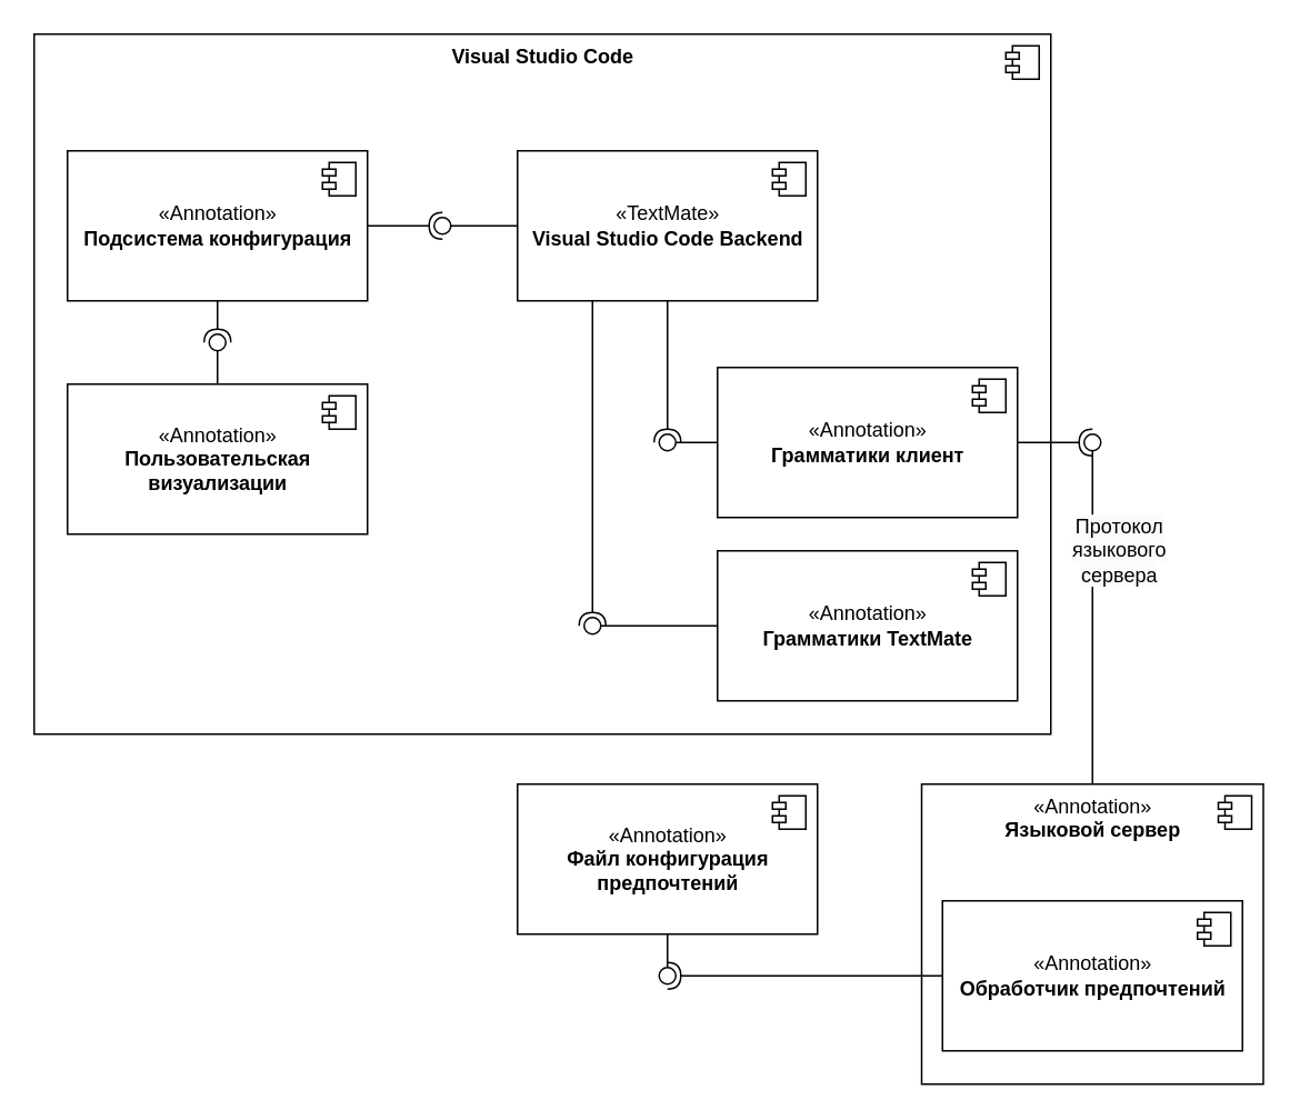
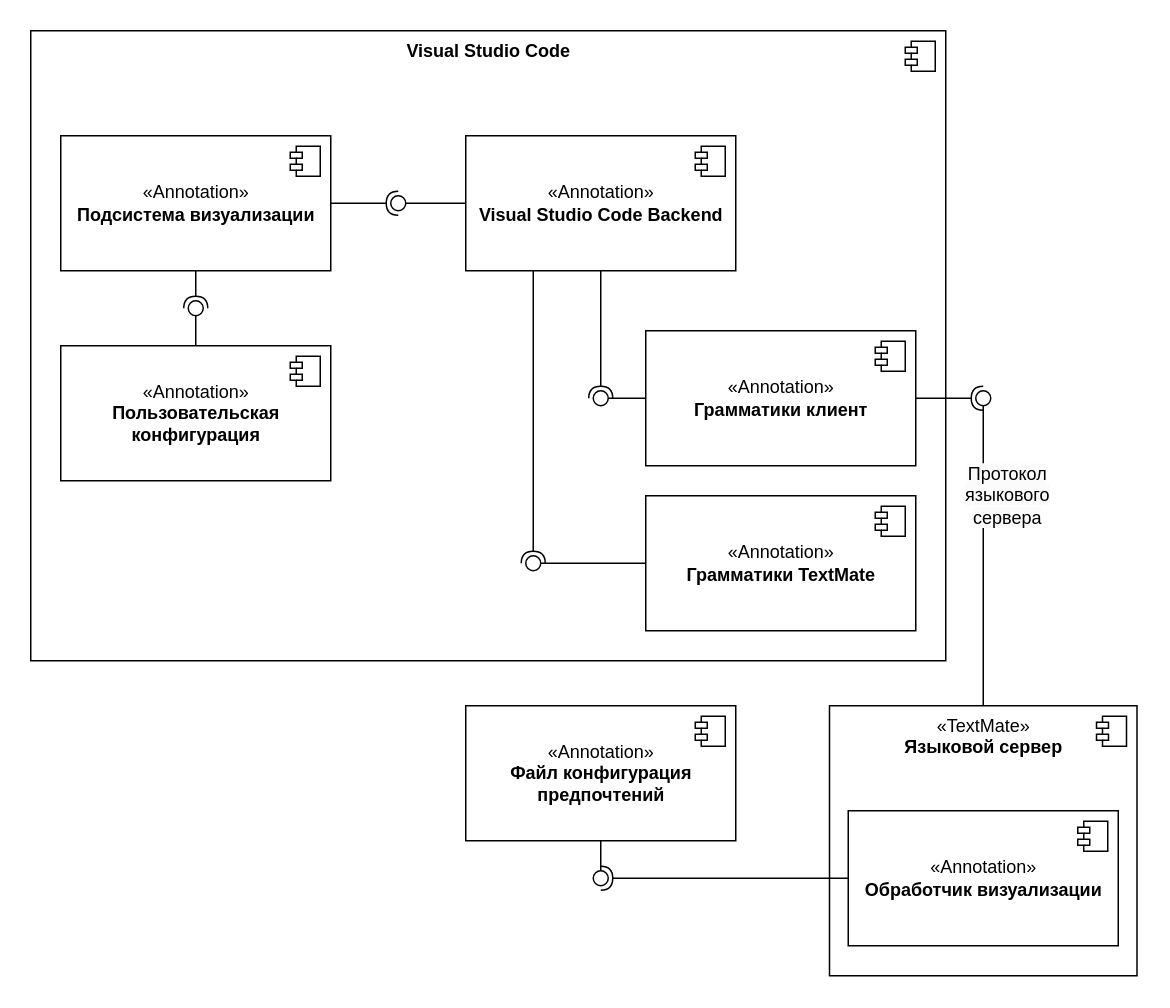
  <mxCell id="0" />
  <mxCell id="1" parent="0" />
  <mxCell id="2" value="Visual Studio Code" style="html=1;dropTarget=0;verticalAlign=top;fontStyle=1" vertex="1" parent="1"><mxGeometry x="20" y="20" width="610" height="420" as="geometry" /></mxCell>
  <mxCell id="3" value="" style="shape=module;jettyWidth=8;jettyHeight=4;" vertex="1" parent="2"><mxGeometry x="1" width="20" height="20" relative="1" as="geometry"><mxPoint x="-27" y="7" as="offset" /></mxGeometry></mxCell>
  <mxCell id="4" value="«Annotation»&lt;br&gt;&lt;b&gt;Грамматики клиент&lt;/b&gt;" style="html=1;dropTarget=0;" vertex="1" parent="1"><mxGeometry x="430" y="220" width="180" height="90" as="geometry" /></mxCell>
  <mxCell id="5" value="" style="shape=module;jettyWidth=8;jettyHeight=4;" vertex="1" parent="4"><mxGeometry x="1" width="20" height="20" relative="1" as="geometry"><mxPoint x="-27" y="7" as="offset" /></mxGeometry></mxCell>
- <mxCell id="6" value="«Annotation»&lt;br&gt;&lt;b&gt;Языковой сервер&lt;/b&gt;" style="html=1;dropTarget=0;verticalAlign=top;" vertex="1" parent="1"><mxGeometry x="552.5" y="470" width="205" height="180" as="geometry" /></mxCell>
+ <mxCell id="6" value="«TextMate»&lt;br&gt;&lt;b&gt;Языковой сервер&lt;/b&gt;" style="html=1;dropTarget=0;verticalAlign=top;" vertex="1" parent="1"><mxGeometry x="552.5" y="470" width="205" height="180" as="geometry" /></mxCell>
  <mxCell id="7" value="" style="shape=module;jettyWidth=8;jettyHeight=4;" vertex="1" parent="6"><mxGeometry x="1" width="20" height="20" relative="1" as="geometry"><mxPoint x="-27" y="7" as="offset" /></mxGeometry></mxCell>
  <mxCell id="8" value="" style="rounded=0;orthogonalLoop=1;jettySize=auto;html=1;endArrow=none;endFill=0;sketch=0;sourcePerimeterSpacing=0;targetPerimeterSpacing=0;" edge="1" parent="1" source="6" target="11"><mxGeometry relative="1" as="geometry"><mxPoint x="730" y="415" as="sourcePoint" /></mxGeometry></mxCell>
  <mxCell id="9" value="&lt;span style=&quot;font-size: 12px; background-color: rgb(251, 251, 251);&quot;&gt;Протокол&lt;/span&gt;&lt;br style=&quot;border-color: var(--border-color); font-size: 12px; background-color: rgb(251, 251, 251);&quot;&gt;&lt;span style=&quot;font-size: 12px; background-color: rgb(251, 251, 251);&quot;&gt;языкового &lt;br&gt;сервера&lt;/span&gt;" style="edgeLabel;html=1;align=center;verticalAlign=middle;resizable=0;points=[];" vertex="1" connectable="0" parent="8"><mxGeometry x="0.404" y="1" relative="1" as="geometry"><mxPoint x="16" y="-1" as="offset" /></mxGeometry></mxCell>
  <mxCell id="10" value="" style="rounded=0;orthogonalLoop=1;jettySize=auto;html=1;endArrow=halfCircle;endFill=0;entryX=0.5;entryY=0.5;endSize=6;strokeWidth=1;sketch=0;" edge="1" parent="1" source="4" target="11"><mxGeometry relative="1" as="geometry"><mxPoint x="770" y="415" as="sourcePoint" /></mxGeometry></mxCell>
  <mxCell id="11" value="" style="ellipse;whiteSpace=wrap;html=1;align=center;aspect=fixed;resizable=0;points=[];outlineConnect=0;sketch=0;" vertex="1" parent="1"><mxGeometry x="650" y="260" width="10" height="10" as="geometry" /></mxCell>
  <mxCell id="12" value="«Annotation»&lt;br&gt;&lt;b&gt;Грамматики TextMate&lt;/b&gt;" style="html=1;dropTarget=0;" vertex="1" parent="1"><mxGeometry x="430" y="330" width="180" height="90" as="geometry" /></mxCell>
  <mxCell id="13" value="" style="shape=module;jettyWidth=8;jettyHeight=4;" vertex="1" parent="12"><mxGeometry x="1" width="20" height="20" relative="1" as="geometry"><mxPoint x="-27" y="7" as="offset" /></mxGeometry></mxCell>
- <mxCell id="14" value="«Annotation»&lt;br&gt;&lt;b&gt;Подсистема конфигурация&lt;/b&gt;" style="html=1;dropTarget=0;" vertex="1" parent="1"><mxGeometry x="40" y="90" width="180" height="90" as="geometry" /></mxCell>
+ <mxCell id="14" value="«Annotation»&lt;br&gt;&lt;b&gt;Подсистема визуализации&lt;/b&gt;" style="html=1;dropTarget=0;" vertex="1" parent="1"><mxGeometry x="40" y="90" width="180" height="90" as="geometry" /></mxCell>
  <mxCell id="15" value="" style="shape=module;jettyWidth=8;jettyHeight=4;" vertex="1" parent="14"><mxGeometry x="1" width="20" height="20" relative="1" as="geometry"><mxPoint x="-27" y="7" as="offset" /></mxGeometry></mxCell>
- <mxCell id="16" value="«TextMate»&lt;br&gt;&lt;b&gt;Visual Studio Code Backend&lt;/b&gt;" style="html=1;dropTarget=0;" vertex="1" parent="1"><mxGeometry x="310" y="90" width="180" height="90" as="geometry" /></mxCell>
+ <mxCell id="16" value="«Annotation»&lt;br&gt;&lt;b&gt;Visual Studio Code Backend&lt;/b&gt;" style="html=1;dropTarget=0;" vertex="1" parent="1"><mxGeometry x="310" y="90" width="180" height="90" as="geometry" /></mxCell>
  <mxCell id="17" value="" style="shape=module;jettyWidth=8;jettyHeight=4;" vertex="1" parent="16"><mxGeometry x="1" width="20" height="20" relative="1" as="geometry"><mxPoint x="-27" y="7" as="offset" /></mxGeometry></mxCell>
- <mxCell id="18" value="«Annotation»&lt;br&gt;&lt;b&gt;Пользовательская &lt;br&gt;визуализации&lt;/b&gt;" style="html=1;dropTarget=0;" vertex="1" parent="1"><mxGeometry x="40" y="230" width="180" height="90" as="geometry" /></mxCell>
+ <mxCell id="18" value="«Annotation»&lt;br&gt;&lt;b&gt;Пользовательская &lt;br&gt;конфигурация&lt;/b&gt;" style="html=1;dropTarget=0;" vertex="1" parent="1"><mxGeometry x="40" y="230" width="180" height="90" as="geometry" /></mxCell>
  <mxCell id="19" value="" style="shape=module;jettyWidth=8;jettyHeight=4;" vertex="1" parent="18"><mxGeometry x="1" width="20" height="20" relative="1" as="geometry"><mxPoint x="-27" y="7" as="offset" /></mxGeometry></mxCell>
  <mxCell id="20" value="" style="rounded=0;orthogonalLoop=1;jettySize=auto;html=1;endArrow=none;endFill=0;sketch=0;sourcePerimeterSpacing=0;targetPerimeterSpacing=0;" edge="1" parent="1" source="18" target="22"><mxGeometry relative="1" as="geometry"><mxPoint x="70" y="255" as="sourcePoint" /></mxGeometry></mxCell>
  <mxCell id="21" value="" style="rounded=0;orthogonalLoop=1;jettySize=auto;html=1;endArrow=halfCircle;endFill=0;entryX=0.5;entryY=0.5;endSize=6;strokeWidth=1;sketch=0;" edge="1" parent="1" source="14" target="22"><mxGeometry relative="1" as="geometry"><mxPoint x="110" y="255" as="sourcePoint" /></mxGeometry></mxCell>
  <mxCell id="22" value="" style="ellipse;whiteSpace=wrap;html=1;align=center;aspect=fixed;resizable=0;points=[];outlineConnect=0;sketch=0;" vertex="1" parent="1"><mxGeometry x="125" y="200" width="10" height="10" as="geometry" /></mxCell>
  <mxCell id="23" value="" style="rounded=0;orthogonalLoop=1;jettySize=auto;html=1;endArrow=none;endFill=0;sketch=0;sourcePerimeterSpacing=0;targetPerimeterSpacing=0;" edge="1" parent="1" source="4" target="25"><mxGeometry relative="1" as="geometry"><mxPoint x="450" y="475" as="sourcePoint" /></mxGeometry></mxCell>
  <mxCell id="24" value="" style="rounded=0;orthogonalLoop=1;jettySize=auto;html=1;endArrow=halfCircle;endFill=0;entryX=0.5;entryY=0.5;endSize=6;strokeWidth=1;sketch=0;" edge="1" parent="1" source="16" target="25"><mxGeometry relative="1" as="geometry"><mxPoint x="490" y="475" as="sourcePoint" /></mxGeometry></mxCell>
  <mxCell id="25" value="" style="ellipse;whiteSpace=wrap;html=1;align=center;aspect=fixed;resizable=0;points=[];outlineConnect=0;sketch=0;" vertex="1" parent="1"><mxGeometry x="395" y="260" width="10" height="10" as="geometry" /></mxCell>
  <mxCell id="26" value="" style="rounded=0;orthogonalLoop=1;jettySize=auto;html=1;endArrow=none;endFill=0;sketch=0;sourcePerimeterSpacing=0;targetPerimeterSpacing=0;" edge="1" parent="1" source="12" target="28"><mxGeometry relative="1" as="geometry"><mxPoint x="370" y="485" as="sourcePoint" /></mxGeometry></mxCell>
  <mxCell id="27" value="" style="rounded=0;orthogonalLoop=1;jettySize=auto;html=1;endArrow=halfCircle;endFill=0;entryX=0.5;entryY=0.5;endSize=6;strokeWidth=1;sketch=0;exitX=0.25;exitY=1;exitDx=0;exitDy=0;" edge="1" parent="1" source="16" target="28"><mxGeometry relative="1" as="geometry"><mxPoint x="410" y="485" as="sourcePoint" /></mxGeometry></mxCell>
  <mxCell id="28" value="" style="ellipse;whiteSpace=wrap;html=1;align=center;aspect=fixed;resizable=0;points=[];outlineConnect=0;sketch=0;" vertex="1" parent="1"><mxGeometry x="350" y="370" width="10" height="10" as="geometry" /></mxCell>
  <mxCell id="29" value="" style="rounded=0;orthogonalLoop=1;jettySize=auto;html=1;endArrow=none;endFill=0;sketch=0;sourcePerimeterSpacing=0;targetPerimeterSpacing=0;" edge="1" parent="1" source="16" target="31"><mxGeometry relative="1" as="geometry"><mxPoint x="210" y="475" as="sourcePoint" /></mxGeometry></mxCell>
  <mxCell id="30" value="" style="rounded=0;orthogonalLoop=1;jettySize=auto;html=1;endArrow=halfCircle;endFill=0;entryX=0.5;entryY=0.5;endSize=6;strokeWidth=1;sketch=0;" edge="1" parent="1" source="14" target="31"><mxGeometry relative="1" as="geometry"><mxPoint x="250" y="475" as="sourcePoint" /></mxGeometry></mxCell>
  <mxCell id="31" value="" style="ellipse;whiteSpace=wrap;html=1;align=center;aspect=fixed;resizable=0;points=[];outlineConnect=0;sketch=0;" vertex="1" parent="1"><mxGeometry x="260" y="130" width="10" height="10" as="geometry" /></mxCell>
  <mxCell id="32" value="«Annotation»&lt;br&gt;&lt;b&gt;Файл конфигурация &lt;br&gt;предпочтений&lt;/b&gt;" style="html=1;dropTarget=0;" vertex="1" parent="1"><mxGeometry x="310" y="470" width="180" height="90" as="geometry" /></mxCell>
  <mxCell id="33" value="" style="shape=module;jettyWidth=8;jettyHeight=4;" vertex="1" parent="32"><mxGeometry x="1" width="20" height="20" relative="1" as="geometry"><mxPoint x="-27" y="7" as="offset" /></mxGeometry></mxCell>
- <mxCell id="34" value="«Annotation»&lt;br&gt;&lt;b&gt;Обработчик предпочтений&lt;/b&gt;" style="html=1;dropTarget=0;" vertex="1" parent="1"><mxGeometry x="565" y="540" width="180" height="90" as="geometry" /></mxCell>
+ <mxCell id="34" value="«Annotation»&lt;br&gt;&lt;b&gt;Обработчик визуализации&lt;/b&gt;" style="html=1;dropTarget=0;" vertex="1" parent="1"><mxGeometry x="565" y="540" width="180" height="90" as="geometry" /></mxCell>
  <mxCell id="35" value="" style="shape=module;jettyWidth=8;jettyHeight=4;" vertex="1" parent="34"><mxGeometry x="1" width="20" height="20" relative="1" as="geometry"><mxPoint x="-27" y="7" as="offset" /></mxGeometry></mxCell>
  <mxCell id="36" value="" style="rounded=0;orthogonalLoop=1;jettySize=auto;html=1;endArrow=none;endFill=0;sketch=0;sourcePerimeterSpacing=0;targetPerimeterSpacing=0;" edge="1" parent="1" source="32" target="38"><mxGeometry relative="1" as="geometry"><mxPoint x="460" y="645" as="sourcePoint" /></mxGeometry></mxCell>
  <mxCell id="37" value="" style="rounded=0;orthogonalLoop=1;jettySize=auto;html=1;endArrow=halfCircle;endFill=0;entryX=0.5;entryY=0.5;endSize=6;strokeWidth=1;sketch=0;" edge="1" parent="1" source="34" target="38"><mxGeometry relative="1" as="geometry"><mxPoint x="500" y="645" as="sourcePoint" /></mxGeometry></mxCell>
  <mxCell id="38" value="" style="ellipse;whiteSpace=wrap;html=1;align=center;aspect=fixed;resizable=0;points=[];outlineConnect=0;sketch=0;" vertex="1" parent="1"><mxGeometry x="395" y="580" width="10" height="10" as="geometry" /></mxCell>
